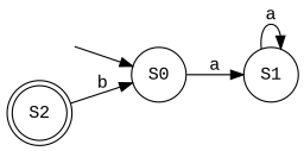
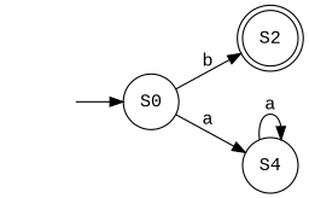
  digraph {
    fontname="Liberation Mono"
    rankdir=LR
    node [fontname="Liberation Mono" shape=circle]
    edge [fontname="Liberation Mono"]
    "" [shape=plaintext]
    n2 [label=S0]
    n3 [label=S2 shape=doublecircle]
-   n4 [label=S1]
+   n4 [label=S4]
    "" -> n2
-   n3 -> n2 [label=b]
+   n2 -> n3 [label=b]
    n2 -> n4 [label=a]
    n4 -> n4 [label=a]
  }
